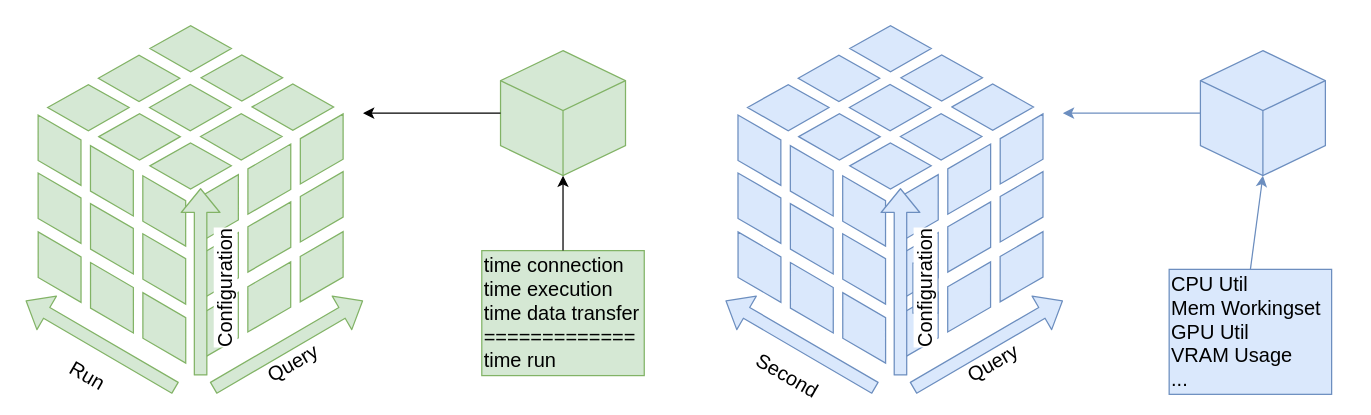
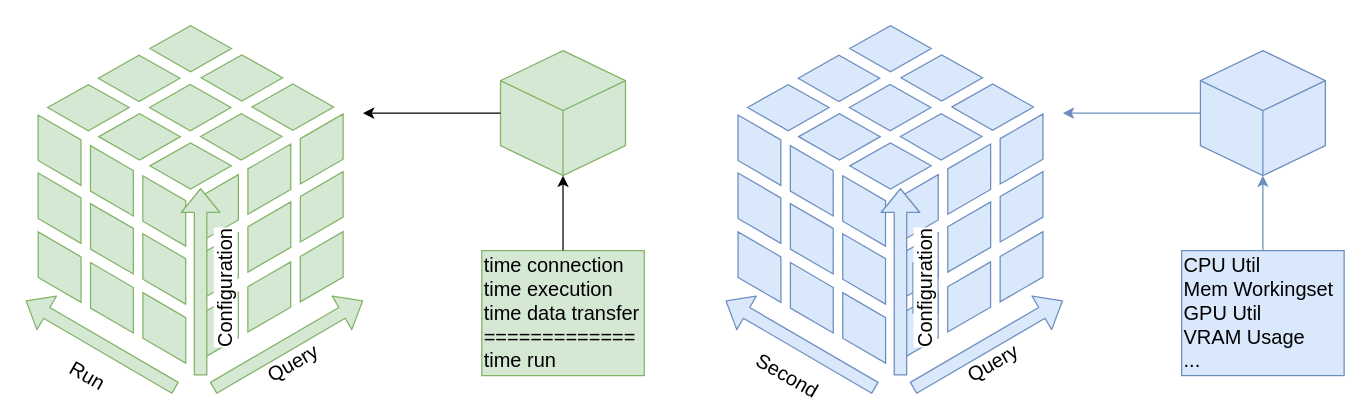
  <mxCell id="0" />
  <mxCell id="1" parent="0" />
  <mxCell id="2" value="" style="shadow=0;dashed=0;html=1;strokeColor=#82b366;labelPosition=center;verticalLabelPosition=bottom;verticalAlign=top;outlineConnect=0;align=center;shape=mxgraph.office.databases.database_cube;fillColor=#d5e8d4;" vertex="1" parent="1"><mxGeometry x="30" y="20" width="244.04" height="270" as="geometry" /></mxCell>
  <mxCell id="3" value="" style="shape=flexArrow;endArrow=classic;html=1;fillColor=#d5e8d4;strokeColor=#82b366;" edge="1" parent="1"><mxGeometry width="50" height="50" relative="1" as="geometry"><mxPoint x="170" y="310" as="sourcePoint" /><mxPoint x="290" y="240" as="targetPoint" /></mxGeometry></mxCell>
  <mxCell id="4" value="Query" style="text;html=1;strokeColor=none;fillColor=none;align=center;verticalAlign=middle;whiteSpace=wrap;rounded=0;fontSize=16;rotation=-30;" vertex="1" parent="1"><mxGeometry x="214" y="280" width="40" height="20" as="geometry" /></mxCell>
  <mxCell id="5" value="" style="shape=flexArrow;endArrow=classic;html=1;fillColor=#d5e8d4;strokeColor=#82b366;" edge="1" parent="1"><mxGeometry width="50" height="50" relative="1" as="geometry"><mxPoint x="140" y="310" as="sourcePoint" /><mxPoint x="20" y="240" as="targetPoint" /></mxGeometry></mxCell>
  <mxCell id="6" value="Run" style="text;html=1;strokeColor=none;fillColor=none;align=center;verticalAlign=middle;whiteSpace=wrap;rounded=0;fontSize=16;rotation=30;" vertex="1" parent="1"><mxGeometry x="50" y="290" width="40" height="20" as="geometry" /></mxCell>
  <mxCell id="7" value="" style="shape=flexArrow;endArrow=classic;html=1;fillColor=#d5e8d4;strokeColor=#82b366;" edge="1" parent="1"><mxGeometry width="50" height="50" relative="1" as="geometry"><mxPoint x="160" y="300" as="sourcePoint" /><mxPoint x="160" y="150" as="targetPoint" /></mxGeometry></mxCell>
  <mxCell id="8" value="Configuration" style="text;html=1;strokeColor=none;fillColor=none;align=center;verticalAlign=middle;whiteSpace=wrap;rounded=0;fontSize=16;rotation=270;labelBackgroundColor=#ffffff;" vertex="1" parent="1"><mxGeometry x="160" y="220" width="40" height="20" as="geometry" /></mxCell>
  <mxCell id="9" value="" style="whiteSpace=wrap;html=1;shape=mxgraph.basic.isocube;isoAngle=15;labelBackgroundColor=#FFF4C3;fontSize=16;fillColor=#d5e8d4;strokeColor=#82b366;" vertex="1" parent="1"><mxGeometry x="400" y="40" width="100" height="100" as="geometry" /></mxCell>
  <mxCell id="10" value="" style="endArrow=classic;html=1;fillColor=#ffffff;fontSize=16;fontColor=#7EA6E0;exitX=0;exitY=0.5;exitDx=0;exitDy=0;exitPerimeter=0;" edge="1" parent="1" source="9"><mxGeometry width="50" height="50" relative="1" as="geometry"><mxPoint x="210" y="240" as="sourcePoint" /><mxPoint x="290" y="90" as="targetPoint" /></mxGeometry></mxCell>
  <mxCell id="11" value="time connection&lt;br&gt;time execution&lt;br&gt;time data transfer&lt;br&gt;=============&lt;br&gt;time run" style="text;html=1;strokeColor=#82b366;fillColor=#d5e8d4;align=left;verticalAlign=middle;whiteSpace=wrap;rounded=0;labelBackgroundColor=none;fontSize=16;" vertex="1" parent="1"><mxGeometry x="385" y="200" width="130" height="100" as="geometry" /></mxCell>
  <mxCell id="12" value="" style="endArrow=classic;html=1;fillColor=#ffffff;fontSize=16;fontColor=#7EA6E0;entryX=0.5;entryY=1;entryDx=0;entryDy=0;entryPerimeter=0;exitX=0.5;exitY=0;exitDx=0;exitDy=0;" edge="1" parent="1" source="11" target="9"><mxGeometry width="50" height="50" relative="1" as="geometry"><mxPoint x="210" y="240" as="sourcePoint" /><mxPoint x="260" y="190" as="targetPoint" /></mxGeometry></mxCell>
  <mxCell id="13" value="" style="shadow=0;dashed=0;html=1;strokeColor=#6c8ebf;labelPosition=center;verticalLabelPosition=bottom;verticalAlign=top;outlineConnect=0;align=center;shape=mxgraph.office.databases.database_cube;fillColor=#dae8fc;" vertex="1" parent="1"><mxGeometry x="590" y="20" width="244.04" height="270" as="geometry" /></mxCell>
  <mxCell id="14" value="" style="shape=flexArrow;endArrow=classic;html=1;fillColor=#dae8fc;strokeColor=#6c8ebf;" edge="1" parent="1"><mxGeometry width="50" height="50" relative="1" as="geometry"><mxPoint x="730" y="310" as="sourcePoint" /><mxPoint x="850" y="240" as="targetPoint" /></mxGeometry></mxCell>
  <mxCell id="15" value="Query" style="text;html=1;align=center;verticalAlign=middle;whiteSpace=wrap;rounded=0;fontSize=16;rotation=-30;" vertex="1" parent="1"><mxGeometry x="774" y="280" width="40" height="20" as="geometry" /></mxCell>
  <mxCell id="16" value="" style="shape=flexArrow;endArrow=classic;html=1;fillColor=#dae8fc;strokeColor=#6c8ebf;" edge="1" parent="1"><mxGeometry width="50" height="50" relative="1" as="geometry"><mxPoint x="700" y="310" as="sourcePoint" /><mxPoint x="580" y="240" as="targetPoint" /></mxGeometry></mxCell>
  <mxCell id="17" value="Second" style="text;html=1;align=center;verticalAlign=middle;whiteSpace=wrap;rounded=0;fontSize=16;rotation=30;" vertex="1" parent="1"><mxGeometry x="610" y="290" width="40" height="20" as="geometry" /></mxCell>
  <mxCell id="18" value="" style="shape=flexArrow;endArrow=classic;html=1;fillColor=#dae8fc;strokeColor=#6c8ebf;" edge="1" parent="1"><mxGeometry width="50" height="50" relative="1" as="geometry"><mxPoint x="720" y="300" as="sourcePoint" /><mxPoint x="720" y="150" as="targetPoint" /></mxGeometry></mxCell>
  <mxCell id="19" value="Configuration" style="text;html=1;strokeColor=#6c8ebf;fillColor=#dae8fc;align=center;verticalAlign=middle;whiteSpace=wrap;rounded=0;fontSize=16;rotation=270;labelBackgroundColor=#ffffff;" vertex="1" parent="1"><mxGeometry x="720" y="220" width="40" height="20" as="geometry" /></mxCell>
  <mxCell id="20" value="" style="whiteSpace=wrap;html=1;shape=mxgraph.basic.isocube;isoAngle=15;labelBackgroundColor=#FFF4C3;fontSize=16;fillColor=#dae8fc;strokeColor=#6c8ebf;" vertex="1" parent="1"><mxGeometry x="960" y="40" width="100" height="100" as="geometry" /></mxCell>
  <mxCell id="21" value="" style="endArrow=classic;html=1;fillColor=#dae8fc;fontSize=16;fontColor=#7EA6E0;exitX=0;exitY=0.5;exitDx=0;exitDy=0;exitPerimeter=0;strokeColor=#6c8ebf;" edge="1" parent="1" source="20"><mxGeometry width="50" height="50" relative="1" as="geometry"><mxPoint x="770" y="240" as="sourcePoint" /><mxPoint x="850" y="90" as="targetPoint" /></mxGeometry></mxCell>
- <mxCell id="22" value="CPU Util&lt;br&gt;Mem Workingset&lt;br&gt;GPU Util&lt;br&gt;VRAM Usage&lt;br&gt;..." style="text;html=1;strokeColor=#6c8ebf;fillColor=#dae8fc;align=left;verticalAlign=middle;whiteSpace=wrap;rounded=0;labelBackgroundColor=none;fontSize=16;" vertex="1" parent="1"><mxGeometry x="935" y="215" width="130" height="100" as="geometry" /></mxCell>
+ <mxCell id="22" value="CPU Util&lt;br&gt;Mem Workingset&lt;br&gt;GPU Util&lt;br&gt;VRAM Usage&lt;br&gt;..." style="text;html=1;strokeColor=#6c8ebf;fillColor=#dae8fc;align=left;verticalAlign=middle;whiteSpace=wrap;rounded=0;labelBackgroundColor=none;fontSize=16;" vertex="1" parent="1"><mxGeometry x="945" y="200" width="130" height="100" as="geometry" /></mxCell>
  <mxCell id="23" value="" style="endArrow=classic;html=1;fillColor=#dae8fc;fontSize=16;fontColor=#7EA6E0;entryX=0.5;entryY=1;entryDx=0;entryDy=0;entryPerimeter=0;exitX=0.5;exitY=0;exitDx=0;exitDy=0;strokeColor=#6c8ebf;" edge="1" parent="1" source="22" target="20"><mxGeometry width="50" height="50" relative="1" as="geometry"><mxPoint x="770" y="240" as="sourcePoint" /><mxPoint x="820" y="190" as="targetPoint" /></mxGeometry></mxCell>
